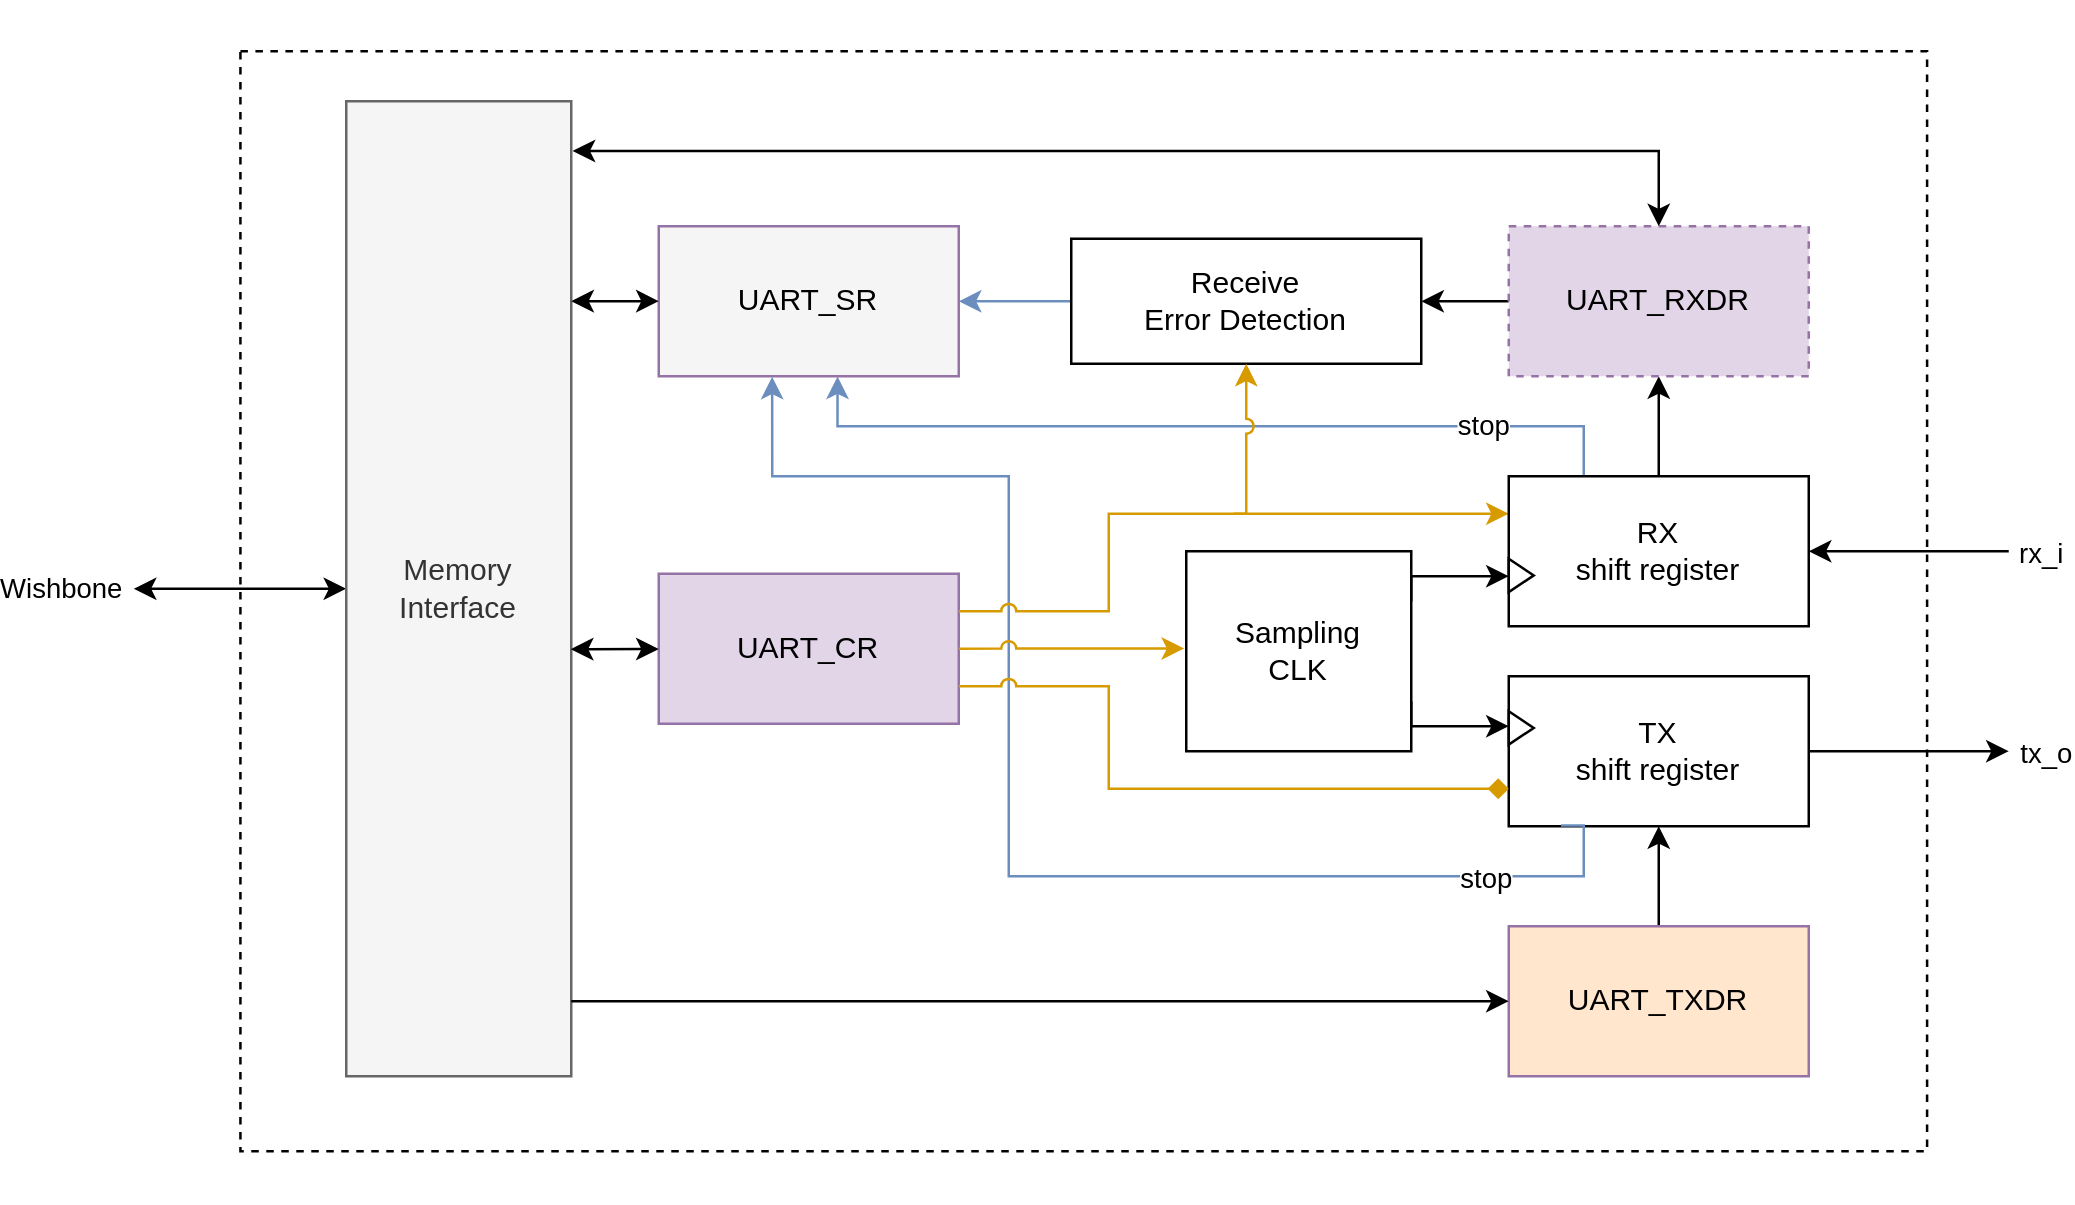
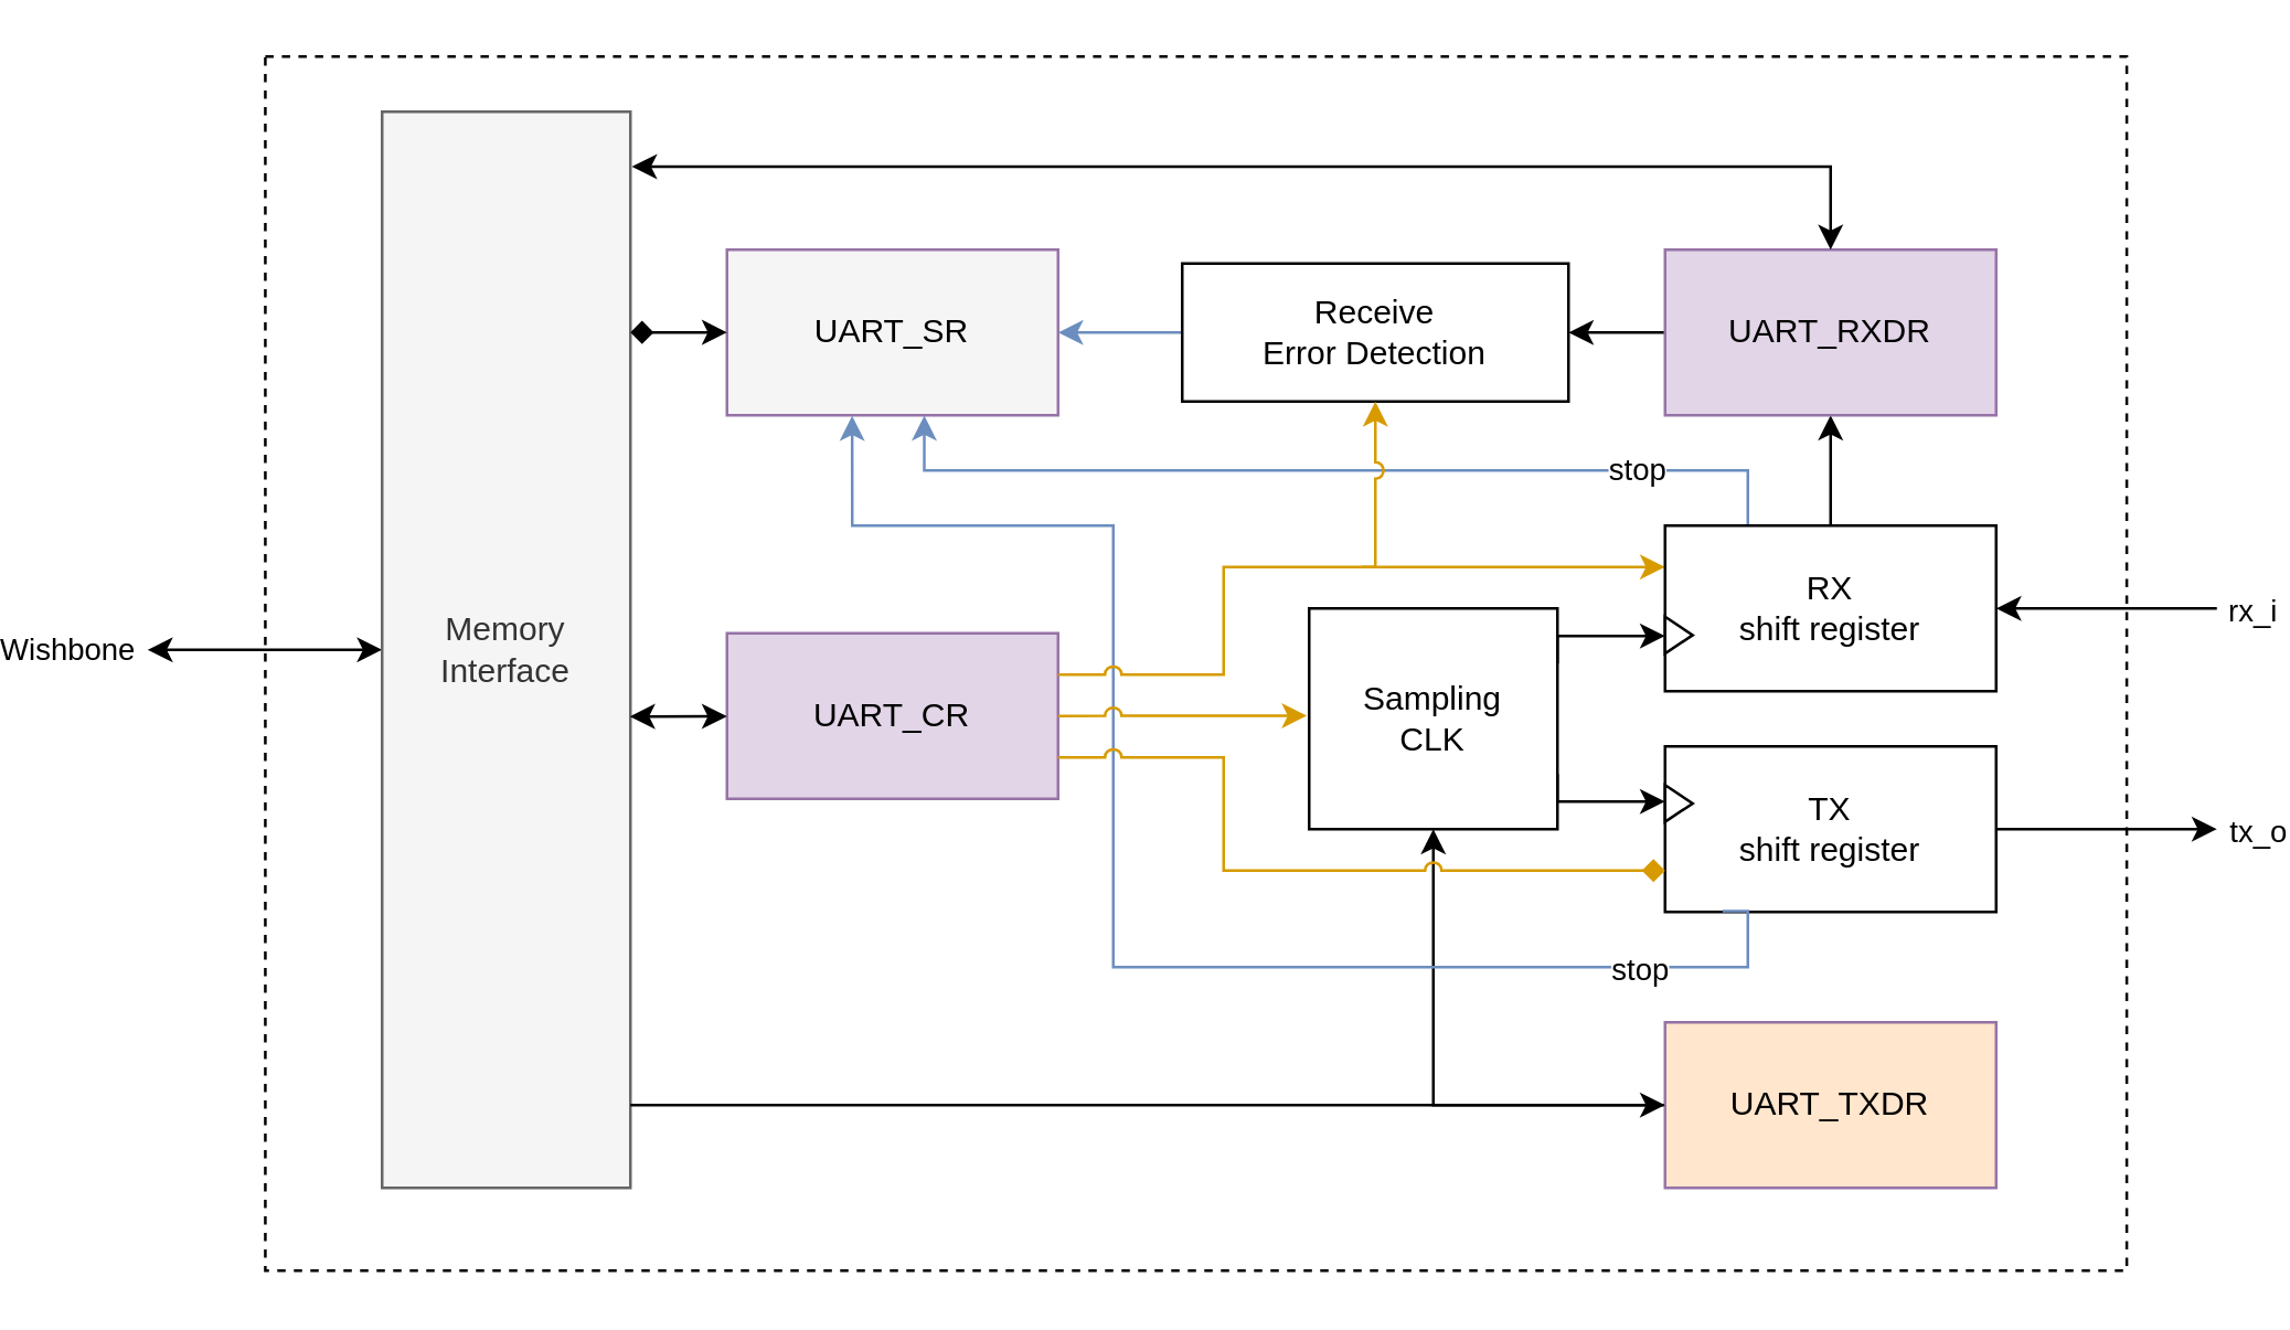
  <mxCell id="0" />
  <mxCell id="1" parent="0" />
  <mxCell id="2" value="" style="rounded=0;whiteSpace=wrap;html=1;dashed=1;" vertex="1" parent="1"><mxGeometry x="62.67" y="20" width="674.67" height="440" as="geometry" /></mxCell>
  <mxCell id="3" style="edgeStyle=orthogonalEdgeStyle;rounded=0;orthogonalLoop=1;jettySize=auto;html=1;endArrow=none;endFill=0;startArrow=classic;startFill=1;" edge="1" parent="1" source="9"><mxGeometry relative="1" as="geometry"><mxPoint x="770" y="220" as="targetPoint" /></mxGeometry></mxCell>
  <mxCell id="4" value="rx_i" style="edgeLabel;html=1;align=center;verticalAlign=middle;resizable=0;points=[];" vertex="1" connectable="0" parent="3"><mxGeometry x="0.464" y="1" relative="1" as="geometry"><mxPoint x="34" y="1" as="offset" /></mxGeometry></mxCell>
  <mxCell id="5" style="edgeStyle=orthogonalEdgeStyle;rounded=0;orthogonalLoop=1;jettySize=auto;html=1;entryX=0.5;entryY=1;entryDx=0;entryDy=0;" edge="1" parent="1" source="9" target="14"><mxGeometry relative="1" as="geometry" /></mxCell>
  <mxCell id="6" style="edgeStyle=orthogonalEdgeStyle;rounded=0;orthogonalLoop=1;jettySize=auto;html=1;exitX=0.25;exitY=0;exitDx=0;exitDy=0;entryX=0.596;entryY=1.001;entryDx=0;entryDy=0;entryPerimeter=0;fillColor=#dae8fc;strokeColor=#6c8ebf;" edge="1" parent="1" source="9" target="17"><mxGeometry relative="1" as="geometry"><Array as="points"><mxPoint x="600" y="170" /><mxPoint x="301" y="170" /></Array></mxGeometry></mxCell>
  <mxCell id="7" value="stop" style="edgeLabel;html=1;align=center;verticalAlign=middle;resizable=0;points=[];" vertex="1" connectable="0" parent="6"><mxGeometry x="-0.642" y="-1" relative="1" as="geometry"><mxPoint as="offset" /></mxGeometry></mxCell>
  <mxCell id="8" style="rounded=0;orthogonalLoop=1;jettySize=auto;html=1;exitX=0;exitY=0.25;exitDx=0;exitDy=0;startArrow=classic;startFill=1;endArrow=none;endFill=0;fillColor=#ffe6cc;strokeColor=#d79b00;" edge="1" parent="1"><mxGeometry relative="1" as="geometry"><mxPoint x="460" y="205" as="targetPoint" /><mxPoint x="570" y="205" as="sourcePoint" /></mxGeometry></mxCell>
  <mxCell id="9" value="RX&lt;div&gt;shift register&lt;/div&gt;" style="rounded=0;whiteSpace=wrap;html=1;" vertex="1" parent="1"><mxGeometry x="570" y="190" width="120" height="60" as="geometry" /></mxCell>
  <mxCell id="10" style="edgeStyle=orthogonalEdgeStyle;rounded=0;orthogonalLoop=1;jettySize=auto;html=1;" edge="1" parent="1" source="12"><mxGeometry relative="1" as="geometry"><mxPoint x="770" y="300" as="targetPoint" /></mxGeometry></mxCell>
  <mxCell id="11" value="tx_o" style="edgeLabel;html=1;align=center;verticalAlign=middle;resizable=0;points=[];" vertex="1" connectable="0" parent="10"><mxGeometry x="0.275" y="1" relative="1" as="geometry"><mxPoint x="44" y="1" as="offset" /></mxGeometry></mxCell>
  <mxCell id="12" value="TX&lt;div&gt;shift register&lt;/div&gt;" style="rounded=0;whiteSpace=wrap;html=1;" vertex="1" parent="1"><mxGeometry x="570" y="270" width="120" height="60" as="geometry" /></mxCell>
  <mxCell id="13" style="rounded=0;orthogonalLoop=1;jettySize=auto;html=1;entryX=1;entryY=0.5;entryDx=0;entryDy=0;" edge="1" parent="1" source="14" target="20"><mxGeometry relative="1" as="geometry" /></mxCell>
- <mxCell id="14" value="&lt;div&gt;UART_RXDR&lt;/div&gt;" style="rounded=0;whiteSpace=wrap;html=1;fillColor=#e1d5e7;strokeColor=#9673a6;dashed=1;" vertex="1" parent="1"><mxGeometry x="570" y="90" width="120" height="60" as="geometry" /></mxCell>
- <mxCell id="15" style="edgeStyle=orthogonalEdgeStyle;rounded=0;orthogonalLoop=1;jettySize=auto;html=1;entryX=0.5;entryY=1;entryDx=0;entryDy=0;" edge="1" parent="1" source="16" target="12"><mxGeometry relative="1" as="geometry" /></mxCell>
+ <mxCell id="14" value="&lt;div&gt;UART_RXDR&lt;/div&gt;" style="rounded=0;whiteSpace=wrap;html=1;fillColor=#e1d5e7;strokeColor=#9673a6;" vertex="1" parent="1"><mxGeometry x="570" y="90" width="120" height="60" as="geometry" /></mxCell>
+ <mxCell id="15" style="edgeStyle=orthogonalEdgeStyle;rounded=0;orthogonalLoop=1;jettySize=auto;html=1;" edge="1" parent="1" source="16" target="21"><mxGeometry relative="1" as="geometry" /></mxCell>
  <mxCell id="16" value="&lt;div&gt;UART_TXDR&lt;/div&gt;" style="rounded=0;whiteSpace=wrap;html=1;fillColor=#ffe6cc;strokeColor=#9673a6;" vertex="1" parent="1"><mxGeometry x="570" y="370" width="120" height="60" as="geometry" /></mxCell>
  <mxCell id="17" value="&lt;div&gt;UART_SR&lt;/div&gt;" style="rounded=0;whiteSpace=wrap;html=1;fillColor=#f5f5f5;strokeColor=#9673a6;" vertex="1" parent="1"><mxGeometry x="230" y="90" width="120" height="60" as="geometry" /></mxCell>
  <mxCell id="18" value="&lt;div&gt;UART_CR&lt;/div&gt;" style="rounded=0;whiteSpace=wrap;html=1;fillColor=#e1d5e7;strokeColor=#9673a6;" vertex="1" parent="1"><mxGeometry x="230" y="229" width="120" height="60" as="geometry" /></mxCell>
  <mxCell id="19" style="edgeStyle=orthogonalEdgeStyle;rounded=0;orthogonalLoop=1;jettySize=auto;html=1;entryX=1;entryY=0.5;entryDx=0;entryDy=0;startArrow=none;startFill=0;fillColor=#dae8fc;strokeColor=#6c8ebf;" edge="1" parent="1" source="20" target="17"><mxGeometry relative="1" as="geometry" /></mxCell>
  <mxCell id="20" value="Receive&lt;div&gt;Error Detection&lt;/div&gt;" style="rounded=0;whiteSpace=wrap;html=1;" vertex="1" parent="1"><mxGeometry x="395" y="95" width="140" height="50" as="geometry" /></mxCell>
  <mxCell id="21" value="Sampling&lt;div&gt;CLK&lt;/div&gt;" style="rounded=0;whiteSpace=wrap;html=1;" vertex="1" parent="1"><mxGeometry x="441" y="220" width="90" height="80" as="geometry" /></mxCell>
  <mxCell id="22" style="edgeStyle=orthogonalEdgeStyle;rounded=0;orthogonalLoop=1;jettySize=auto;html=1;exitX=1;exitY=0.25;exitDx=0;exitDy=0;" edge="1" parent="1" source="21"><mxGeometry relative="1" as="geometry"><mxPoint x="570" y="230" as="targetPoint" /><Array as="points"><mxPoint x="535" y="230" /><mxPoint x="570" y="230" /></Array></mxGeometry></mxCell>
  <mxCell id="23" style="edgeStyle=orthogonalEdgeStyle;rounded=0;orthogonalLoop=1;jettySize=auto;html=1;exitX=1;exitY=0.75;exitDx=0;exitDy=0;" edge="1" parent="1" source="21"><mxGeometry relative="1" as="geometry"><mxPoint x="570" y="290" as="targetPoint" /><Array as="points"><mxPoint x="535" y="290" /><mxPoint x="569" y="290" /></Array></mxGeometry></mxCell>
  <mxCell id="24" style="edgeStyle=orthogonalEdgeStyle;rounded=0;orthogonalLoop=1;jettySize=auto;html=1;startArrow=classic;startFill=1;" edge="1" parent="1" source="26"><mxGeometry relative="1" as="geometry"><mxPoint x="20" y="235" as="targetPoint" /></mxGeometry></mxCell>
  <mxCell id="25" value="Wishbone" style="edgeLabel;html=1;align=center;verticalAlign=middle;resizable=0;points=[];" vertex="1" connectable="0" parent="24"><mxGeometry x="0.458" y="1" relative="1" as="geometry"><mxPoint x="-53" y="-2" as="offset" /></mxGeometry></mxCell>
  <mxCell id="26" value="Memory&lt;div&gt;Interface&lt;/div&gt;" style="rounded=0;whiteSpace=wrap;html=1;fillColor=#f5f5f5;fontColor=#333333;strokeColor=#666666;" vertex="1" parent="1"><mxGeometry x="105" y="40" width="90" height="390" as="geometry" /></mxCell>
  <mxCell id="27" style="edgeStyle=orthogonalEdgeStyle;rounded=0;orthogonalLoop=1;jettySize=auto;html=1;entryX=1.006;entryY=0.051;entryDx=0;entryDy=0;entryPerimeter=0;startArrow=classic;startFill=1;" edge="1" parent="1" source="14" target="26"><mxGeometry relative="1" as="geometry"><Array as="points"><mxPoint x="630" y="60" /></Array></mxGeometry></mxCell>
  <mxCell id="28" style="edgeStyle=orthogonalEdgeStyle;rounded=0;orthogonalLoop=1;jettySize=auto;html=1;startArrow=classic;startFill=1;endArrow=none;endFill=0;" edge="1" parent="1" source="16"><mxGeometry relative="1" as="geometry"><mxPoint x="200" y="400" as="targetPoint" /><Array as="points"><mxPoint x="195" y="400" /></Array></mxGeometry></mxCell>
  <mxCell id="29" value="" style="triangle;whiteSpace=wrap;html=1;" vertex="1" parent="1"><mxGeometry x="570" y="223" width="10" height="13.33" as="geometry" /></mxCell>
  <mxCell id="30" value="" style="triangle;whiteSpace=wrap;html=1;" vertex="1" parent="1"><mxGeometry x="570" y="284" width="10" height="13.33" as="geometry" /></mxCell>
- <mxCell id="31" style="rounded=0;orthogonalLoop=1;jettySize=auto;html=1;entryX=1;entryY=0.205;entryDx=0;entryDy=0;entryPerimeter=0;startArrow=classic;startFill=1;" edge="1" parent="1" source="17" target="26"><mxGeometry relative="1" as="geometry"><mxPoint x="200" y="120" as="targetPoint" /></mxGeometry></mxCell>
+ <mxCell id="31" style="rounded=0;orthogonalLoop=1;jettySize=auto;html=1;entryX=1;entryY=0.205;entryDx=0;entryDy=0;entryPerimeter=0;startArrow=classic;startFill=1;endArrow=diamond;" edge="1" parent="1" source="17" target="26"><mxGeometry relative="1" as="geometry"><mxPoint x="200" y="120" as="targetPoint" /></mxGeometry></mxCell>
  <mxCell id="32" style="rounded=0;orthogonalLoop=1;jettySize=auto;html=1;entryX=0.998;entryY=0.562;entryDx=0;entryDy=0;entryPerimeter=0;startArrow=classic;startFill=1;" edge="1" parent="1" source="18" target="26"><mxGeometry relative="1" as="geometry" /></mxCell>
  <mxCell id="33" style="edgeStyle=orthogonalEdgeStyle;rounded=0;orthogonalLoop=1;jettySize=auto;html=1;exitX=0.174;exitY=0.995;exitDx=0;exitDy=0;entryX=0.378;entryY=1.003;entryDx=0;entryDy=0;entryPerimeter=0;exitPerimeter=0;fillColor=#dae8fc;strokeColor=#6c8ebf;" edge="1" parent="1" source="12" target="17"><mxGeometry relative="1" as="geometry"><Array as="points"><mxPoint x="600" y="330" /><mxPoint x="600" y="350" /><mxPoint x="370" y="350" /><mxPoint x="370" y="190" /><mxPoint x="275" y="190" /></Array></mxGeometry></mxCell>
  <mxCell id="34" value="stop" style="edgeLabel;html=1;align=center;verticalAlign=middle;resizable=0;points=[];" vertex="1" connectable="0" parent="33"><mxGeometry x="-0.752" relative="1" as="geometry"><mxPoint as="offset" /></mxGeometry></mxCell>
  <mxCell id="35" style="edgeStyle=orthogonalEdgeStyle;rounded=0;orthogonalLoop=1;jettySize=auto;html=1;exitX=1;exitY=0.25;exitDx=0;exitDy=0;entryX=0.5;entryY=1;entryDx=0;entryDy=0;jumpStyle=arc;fillColor=#ffe6cc;strokeColor=#d79b00;" edge="1" parent="1" source="18" target="20"><mxGeometry relative="1" as="geometry"><Array as="points"><mxPoint x="410" y="244" /><mxPoint x="410" y="205" /><mxPoint x="465" y="205" /></Array></mxGeometry></mxCell>
  <mxCell id="36" style="rounded=0;orthogonalLoop=1;jettySize=auto;html=1;entryX=-0.009;entryY=0.486;entryDx=0;entryDy=0;entryPerimeter=0;jumpStyle=arc;fillColor=#ffe6cc;strokeColor=#d79b00;" edge="1" parent="1" source="18" target="21"><mxGeometry relative="1" as="geometry" /></mxCell>
  <mxCell id="37" style="edgeStyle=orthogonalEdgeStyle;rounded=0;orthogonalLoop=1;jettySize=auto;html=1;exitX=1;exitY=0.75;exitDx=0;exitDy=0;entryX=0;entryY=0.75;entryDx=0;entryDy=0;jumpStyle=arc;fillColor=#ffe6cc;strokeColor=#d79b00;endArrow=diamond;" edge="1" parent="1" source="18" target="12"><mxGeometry relative="1" as="geometry"><Array as="points"><mxPoint x="410" y="274" /><mxPoint x="410" y="315" /></Array></mxGeometry></mxCell>
